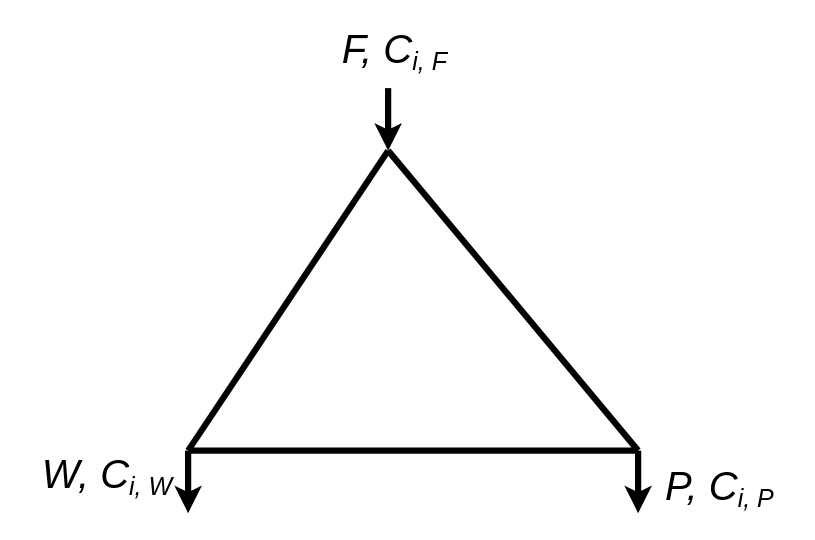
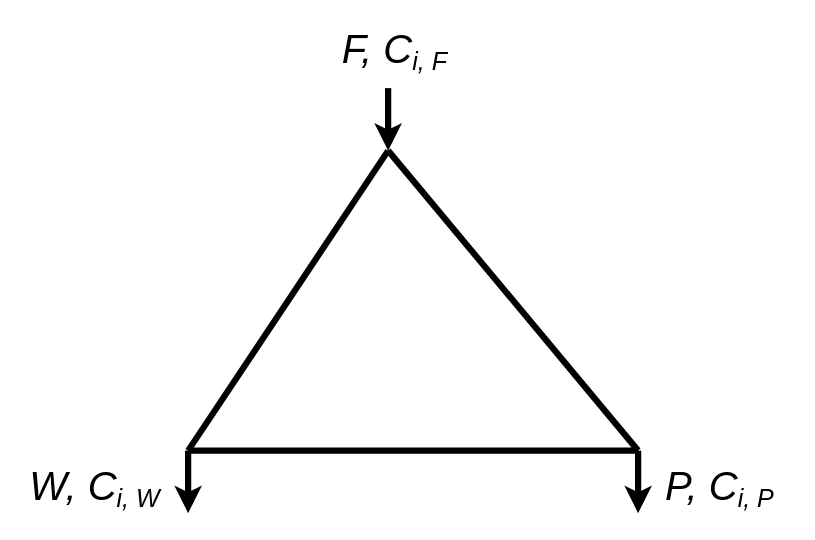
  <mxCell id="0" />
  <mxCell id="1" parent="0" />
  <mxCell id="2" value="" style="endArrow=none;html=1;strokeWidth=5;" edge="1" parent="1"><mxGeometry width="50" height="50" relative="1" as="geometry"><mxPoint x="150" y="360" as="sourcePoint" /><mxPoint x="310" y="120" as="targetPoint" /></mxGeometry></mxCell>
  <mxCell id="3" value="" style="endArrow=none;html=1;strokeWidth=5;" edge="1" parent="1"><mxGeometry width="50" height="50" relative="1" as="geometry"><mxPoint x="510" y="360" as="sourcePoint" /><mxPoint x="310" y="120" as="targetPoint" /></mxGeometry></mxCell>
  <mxCell id="4" value="" style="endArrow=none;html=1;strokeWidth=5;" edge="1" parent="1"><mxGeometry width="50" height="50" relative="1" as="geometry"><mxPoint x="150" y="360" as="sourcePoint" /><mxPoint x="510" y="360" as="targetPoint" /></mxGeometry></mxCell>
  <mxCell id="5" value="" style="endArrow=classic;html=1;strokeWidth=5;" edge="1" parent="1"><mxGeometry width="50" height="50" relative="1" as="geometry"><mxPoint x="150" y="360" as="sourcePoint" /><mxPoint x="150" y="410" as="targetPoint" /></mxGeometry></mxCell>
  <mxCell id="6" value="" style="endArrow=classic;html=1;strokeWidth=5;" edge="1" parent="1"><mxGeometry width="50" height="50" relative="1" as="geometry"><mxPoint x="510" y="360" as="sourcePoint" /><mxPoint x="510" y="410" as="targetPoint" /></mxGeometry></mxCell>
  <mxCell id="7" value="" style="endArrow=classic;html=1;strokeWidth=5;" edge="1" parent="1"><mxGeometry width="50" height="50" relative="1" as="geometry"><mxPoint x="310" y="70" as="sourcePoint" /><mxPoint x="310" y="120" as="targetPoint" /></mxGeometry></mxCell>
  <mxCell id="8" value="&lt;span style=&quot;font-weight: normal&quot;&gt;&lt;i style=&quot;font-size: 32px&quot;&gt;F, C&lt;/i&gt;&lt;i&gt;&lt;sub&gt;&lt;font style=&quot;font-size: 20px&quot;&gt;i, F&lt;/font&gt;&lt;/sub&gt;&lt;/i&gt;&lt;/span&gt;" style="text;strokeColor=none;fillColor=none;html=1;fontSize=24;fontStyle=1;verticalAlign=middle;align=center;" vertex="1" parent="1"><mxGeometry x="260" y="20" width="110" height="40" as="geometry" /></mxCell>
- <mxCell id="9" value="&lt;span style=&quot;font-weight: normal&quot;&gt;&lt;i style=&quot;font-size: 32px&quot;&gt;W, C&lt;/i&gt;&lt;i&gt;&lt;sub&gt;&lt;font style=&quot;font-size: 20px&quot;&gt;i, W&lt;/font&gt;&lt;/sub&gt;&lt;/i&gt;&lt;/span&gt;" style="text;strokeColor=none;fillColor=none;html=1;fontSize=24;fontStyle=1;verticalAlign=middle;align=center;" vertex="1" parent="1"><mxGeometry x="30" y="360" width="110" height="40" as="geometry" /></mxCell>
+ <mxCell id="9" value="&lt;span style=&quot;font-weight: normal&quot;&gt;&lt;i style=&quot;font-size: 32px&quot;&gt;W, C&lt;/i&gt;&lt;i&gt;&lt;sub&gt;&lt;font style=&quot;font-size: 20px&quot;&gt;i, W&lt;/font&gt;&lt;/sub&gt;&lt;/i&gt;&lt;/span&gt;" style="text;strokeColor=none;fillColor=none;html=1;fontSize=24;fontStyle=1;verticalAlign=middle;align=center;" vertex="1" parent="1"><mxGeometry x="20" y="370" width="110" height="40" as="geometry" /></mxCell>
  <mxCell id="10" value="&lt;span style=&quot;font-weight: normal&quot;&gt;&lt;i style=&quot;font-size: 32px&quot;&gt;P, C&lt;/i&gt;&lt;i&gt;&lt;sub&gt;&lt;font style=&quot;font-size: 20px&quot;&gt;i, P&lt;/font&gt;&lt;/sub&gt;&lt;/i&gt;&lt;/span&gt;" style="text;strokeColor=none;fillColor=none;html=1;fontSize=24;fontStyle=1;verticalAlign=middle;align=center;" vertex="1" parent="1"><mxGeometry x="520" y="370" width="110" height="40" as="geometry" /></mxCell>
